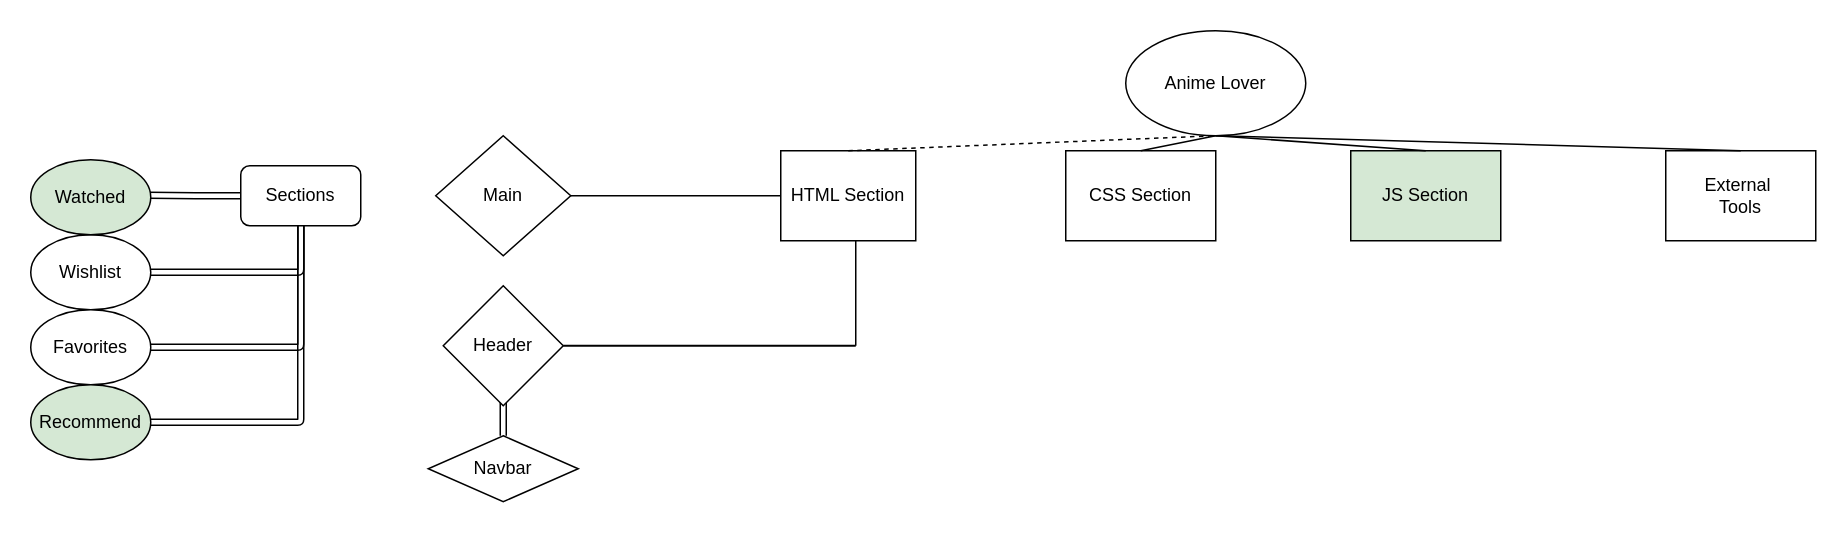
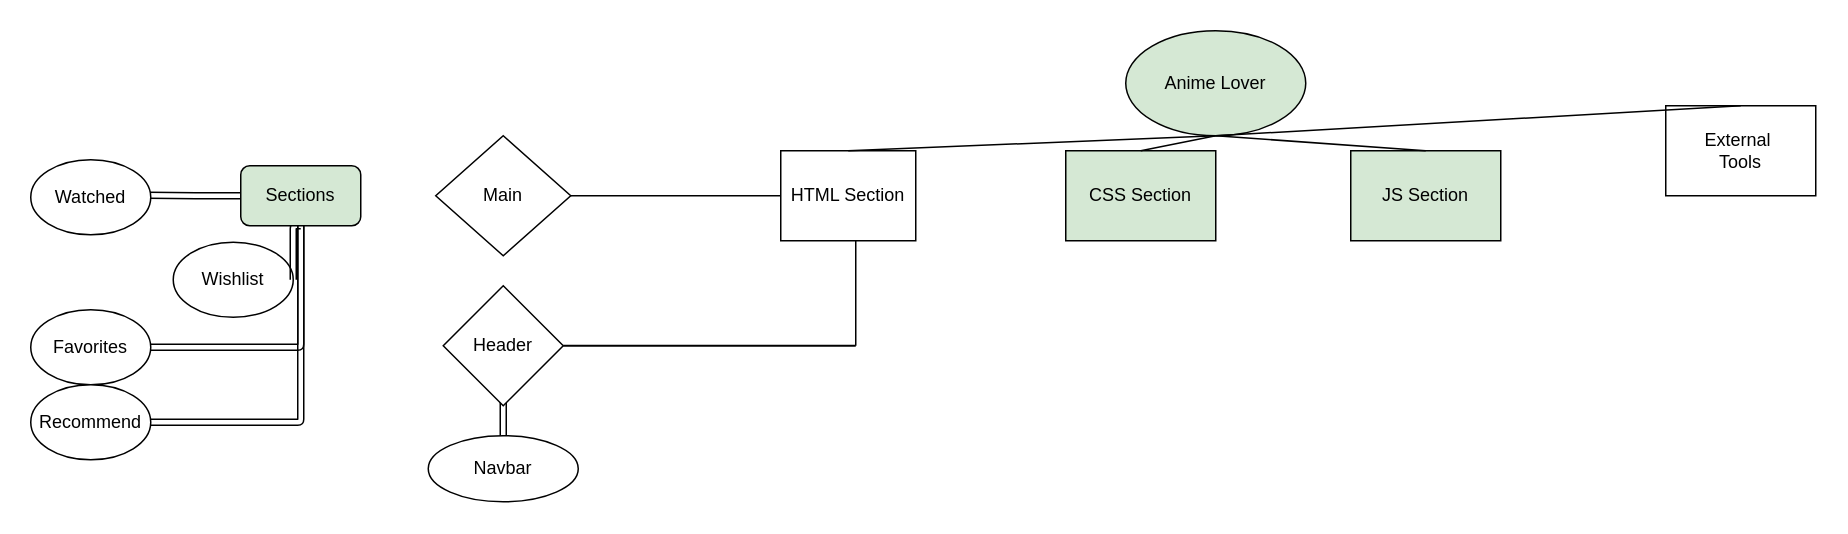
  <mxCell id="0" />
  <mxCell id="1" parent="0" />
- <mxCell id="2" value="Wishlist" style="ellipse;whiteSpace=wrap;html=1;rounded=0;sketch=0;" vertex="1" parent="1"><mxGeometry x="20" y="156" width="80" height="50" as="geometry" /></mxCell>
- <mxCell id="3" value="Anime Lover" style="ellipse;whiteSpace=wrap;html=1;" vertex="1" parent="1"><mxGeometry x="750" y="20" width="120" height="70" as="geometry" /></mxCell>
+ <mxCell id="2" value="Wishlist" style="ellipse;whiteSpace=wrap;html=1;rounded=0;sketch=0;" vertex="1" parent="1"><mxGeometry x="115" y="161" width="80" height="50" as="geometry" /></mxCell>
+ <mxCell id="3" value="Anime Lover" style="ellipse;whiteSpace=wrap;html=1;fillColor=#d5e8d4;" vertex="1" parent="1"><mxGeometry x="750" y="20" width="120" height="70" as="geometry" /></mxCell>
  <mxCell id="4" style="edgeStyle=none;rounded=1;sketch=0;orthogonalLoop=1;jettySize=auto;html=1;exitX=0.5;exitY=1;exitDx=0;exitDy=0;entryX=0.5;entryY=0;entryDx=0;entryDy=0;fontSize=12;elbow=vertical;startArrow=none;" edge="1" parent="1" source="27"><mxGeometry relative="1" as="geometry"><mxPoint x="335" y="216" as="targetPoint" /></mxGeometry></mxCell>
  <mxCell id="5" style="rounded=1;sketch=0;orthogonalLoop=1;jettySize=auto;html=1;exitX=0.5;exitY=1;exitDx=0;exitDy=0;fontSize=12;elbow=vertical;endArrow=none;" edge="1" parent="1"><mxGeometry relative="1" as="geometry"><mxPoint x="570" y="160" as="sourcePoint" /><mxPoint x="570" y="230" as="targetPoint" /><Array as="points"><mxPoint x="570" y="200" /></Array></mxGeometry></mxCell>
  <mxCell id="6" value="HTML Section" style="rounded=0;whiteSpace=wrap;html=1;" vertex="1" parent="1"><mxGeometry x="520" y="100" width="90" height="60" as="geometry" /></mxCell>
- <mxCell id="7" value="" style="endArrow=none;html=1;rounded=1;sketch=0;curved=0;entryX=0.5;entryY=1;entryDx=0;entryDy=0;exitX=0.5;exitY=0;exitDx=0;exitDy=0;dashed=1;" edge="1" parent="1" source="6" target="3"><mxGeometry width="50" height="50" relative="1" as="geometry"><mxPoint x="740" y="190" as="sourcePoint" /><mxPoint x="790" y="140" as="targetPoint" /></mxGeometry></mxCell>
- <mxCell id="8" value="CSS Section" style="rounded=0;whiteSpace=wrap;html=1;sketch=0;" vertex="1" parent="1"><mxGeometry x="710" y="100" width="100" height="60" as="geometry" /></mxCell>
+ <mxCell id="7" value="" style="endArrow=none;html=1;rounded=1;sketch=0;curved=0;entryX=0.5;entryY=1;entryDx=0;entryDy=0;exitX=0.5;exitY=0;exitDx=0;exitDy=0;" edge="1" parent="1" source="6" target="3"><mxGeometry width="50" height="50" relative="1" as="geometry"><mxPoint x="740" y="190" as="sourcePoint" /><mxPoint x="790" y="140" as="targetPoint" /></mxGeometry></mxCell>
+ <mxCell id="8" value="CSS Section" style="rounded=0;whiteSpace=wrap;html=1;sketch=0;fillColor=#d5e8d4;" vertex="1" parent="1"><mxGeometry x="710" y="100" width="100" height="60" as="geometry" /></mxCell>
  <mxCell id="9" value="" style="endArrow=none;html=1;rounded=1;sketch=0;curved=0;exitX=0.5;exitY=0;exitDx=0;exitDy=0;" edge="1" parent="1" source="8"><mxGeometry width="50" height="50" relative="1" as="geometry"><mxPoint x="740" y="190" as="sourcePoint" /><mxPoint x="810" y="90" as="targetPoint" /></mxGeometry></mxCell>
  <mxCell id="10" value="JS Section" style="rounded=0;whiteSpace=wrap;html=1;sketch=0;fillColor=#d5e8d4;" vertex="1" parent="1"><mxGeometry x="900" y="100" width="100" height="60" as="geometry" /></mxCell>
  <mxCell id="11" value="" style="endArrow=none;html=1;rounded=1;sketch=0;curved=0;exitX=0.5;exitY=0;exitDx=0;exitDy=0;" edge="1" parent="1" source="10"><mxGeometry width="50" height="50" relative="1" as="geometry"><mxPoint x="740" y="190" as="sourcePoint" /><mxPoint x="810" y="90" as="targetPoint" /></mxGeometry></mxCell>
- <mxCell id="12" value="External&amp;nbsp;&lt;br&gt;Tools" style="rounded=0;whiteSpace=wrap;html=1;sketch=0;" vertex="1" parent="1"><mxGeometry x="1110" y="100" width="100" height="60" as="geometry" /></mxCell>
+ <mxCell id="12" value="External&amp;nbsp;&lt;br&gt;Tools" style="rounded=0;whiteSpace=wrap;html=1;sketch=0;" vertex="1" parent="1"><mxGeometry x="1110" y="70" width="100" height="60" as="geometry" /></mxCell>
  <mxCell id="13" value="" style="endArrow=none;html=1;rounded=1;sketch=0;curved=0;exitX=0.5;exitY=0;exitDx=0;exitDy=0;" edge="1" parent="1" source="12"><mxGeometry width="50" height="50" relative="1" as="geometry"><mxPoint x="740" y="180" as="sourcePoint" /><mxPoint x="810" y="90" as="targetPoint" /></mxGeometry></mxCell>
  <mxCell id="14" style="edgeStyle=orthogonalEdgeStyle;shape=link;rounded=1;sketch=0;orthogonalLoop=1;jettySize=auto;html=1;exitX=0.5;exitY=1;exitDx=0;exitDy=0;entryX=1;entryY=0.5;entryDx=0;entryDy=0;" edge="1" parent="1" source="17" target="2"><mxGeometry relative="1" as="geometry" /></mxCell>
  <mxCell id="15" style="edgeStyle=orthogonalEdgeStyle;shape=link;rounded=1;sketch=0;orthogonalLoop=1;jettySize=auto;html=1;exitX=0.5;exitY=1;exitDx=0;exitDy=0;entryX=1;entryY=0.5;entryDx=0;entryDy=0;fontSize=9;" edge="1" parent="1" source="17" target="21"><mxGeometry relative="1" as="geometry" /></mxCell>
  <mxCell id="16" style="edgeStyle=orthogonalEdgeStyle;shape=link;rounded=1;sketch=0;orthogonalLoop=1;jettySize=auto;html=1;exitX=0;exitY=0.5;exitDx=0;exitDy=0;entryX=0.983;entryY=0.474;entryDx=0;entryDy=0;entryPerimeter=0;fontSize=12;elbow=vertical;" edge="1" parent="1" source="17" target="18"><mxGeometry relative="1" as="geometry" /></mxCell>
- <mxCell id="17" value="Sections" style="rounded=1;whiteSpace=wrap;html=1;sketch=0;" vertex="1" parent="1"><mxGeometry x="160" y="110" width="80" height="40" as="geometry" /></mxCell>
- <mxCell id="18" value="Watched" style="ellipse;whiteSpace=wrap;html=1;rounded=0;sketch=0;fillColor=#d5e8d4;" vertex="1" parent="1"><mxGeometry x="20" y="106" width="80" height="50" as="geometry" /></mxCell>
+ <mxCell id="17" value="Sections" style="rounded=1;whiteSpace=wrap;html=1;sketch=0;fillColor=#d5e8d4;" vertex="1" parent="1"><mxGeometry x="160" y="110" width="80" height="40" as="geometry" /></mxCell>
+ <mxCell id="18" value="Watched" style="ellipse;whiteSpace=wrap;html=1;rounded=0;sketch=0;" vertex="1" parent="1"><mxGeometry x="20" y="106" width="80" height="50" as="geometry" /></mxCell>
  <mxCell id="19" style="edgeStyle=orthogonalEdgeStyle;shape=link;rounded=1;sketch=0;orthogonalLoop=1;jettySize=auto;html=1;exitX=1;exitY=0.5;exitDx=0;exitDy=0;entryX=0.5;entryY=1;entryDx=0;entryDy=0;" edge="1" parent="1" source="20" target="17"><mxGeometry relative="1" as="geometry"><mxPoint x="570" y="220" as="targetPoint" /></mxGeometry></mxCell>
  <mxCell id="20" value="Favorites" style="ellipse;whiteSpace=wrap;html=1;rounded=0;sketch=0;" vertex="1" parent="1"><mxGeometry x="20" y="206" width="80" height="50" as="geometry" /></mxCell>
- <mxCell id="21" value="&lt;font style=&quot;font-size: 12px;&quot;&gt;Recommend&lt;/font&gt;" style="ellipse;whiteSpace=wrap;html=1;rounded=0;sketch=0;fillColor=#d5e8d4;" vertex="1" parent="1"><mxGeometry x="20" y="256" width="80" height="50" as="geometry" /></mxCell>
+ <mxCell id="21" value="&lt;font style=&quot;font-size: 12px;&quot;&gt;Recommend&lt;/font&gt;" style="ellipse;whiteSpace=wrap;html=1;rounded=0;sketch=0;" vertex="1" parent="1"><mxGeometry x="20" y="256" width="80" height="50" as="geometry" /></mxCell>
  <mxCell id="22" value="" style="rounded=1;sketch=0;orthogonalLoop=1;jettySize=auto;html=1;exitX=0;exitY=0.5;exitDx=0;exitDy=0;fontSize=12;elbow=vertical;entryX=1;entryY=0.5;entryDx=0;entryDy=0;endArrow=none;" edge="1" parent="1" source="6"><mxGeometry relative="1" as="geometry"><mxPoint x="380" y="130" as="targetPoint" /><mxPoint x="520" y="130" as="sourcePoint" /></mxGeometry></mxCell>
  <mxCell id="23" value="Main" style="rhombus;whiteSpace=wrap;html=1;rounded=0;sketch=0;fontSize=12;" vertex="1" parent="1"><mxGeometry x="290" y="90" width="90" height="80" as="geometry" /></mxCell>
  <mxCell id="24" value="" style="edgeStyle=none;rounded=1;sketch=0;orthogonalLoop=1;jettySize=auto;html=1;fontSize=12;elbow=vertical;shape=link;" edge="1" parent="1" target="25"><mxGeometry relative="1" as="geometry"><mxPoint x="335" y="256" as="sourcePoint" /></mxGeometry></mxCell>
- <mxCell id="25" value="Navbar" style="rhombus;whiteSpace=wrap;html=1;sketch=0;" vertex="1" parent="1"><mxGeometry x="285" y="290" width="100" height="44" as="geometry" /></mxCell>
+ <mxCell id="25" value="Navbar" style="ellipse;whiteSpace=wrap;html=1;rounded=1;sketch=0;" vertex="1" parent="1"><mxGeometry x="285" y="290" width="100" height="44" as="geometry" /></mxCell>
  <mxCell id="26" style="edgeStyle=orthogonalEdgeStyle;shape=link;rounded=1;sketch=0;orthogonalLoop=1;jettySize=auto;html=1;exitX=1;exitY=0.5;exitDx=0;exitDy=0;fontSize=12;elbow=vertical;width=-0.193;" edge="1" parent="1"><mxGeometry relative="1" as="geometry"><mxPoint x="570" y="230" as="targetPoint" /><mxPoint x="375" y="230" as="sourcePoint" /><Array as="points"><mxPoint x="560" y="230" /><mxPoint x="560" y="230" /></Array></mxGeometry></mxCell>
  <mxCell id="27" value="Header" style="rhombus;whiteSpace=wrap;html=1;rounded=0;sketch=0;fontSize=12;" vertex="1" parent="1"><mxGeometry x="295" y="190" width="80" height="80" as="geometry" /></mxCell>
